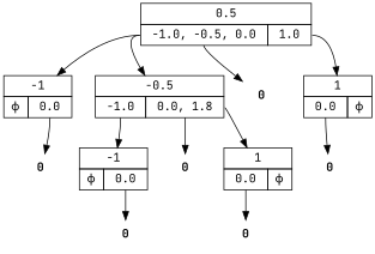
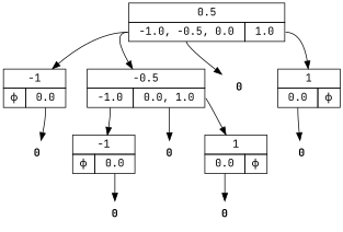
  digraph {
    fontname="JetBrains Mono"
    node [margin=0 shape=none fontname="JetBrains Mono"]
    edge [tailport=L fontname="JetBrains Mono"]
    n1 [label=<<TABLE BORDER="0" CELLBORDER="1" CELLSPACING="0" CELLPADDING="4">          <TR><TD COLSPAN="2">0.5</TD></TR>          <TR><TD PORT="L"> -1.0, -0.5, 0.0 </TD><TD PORT="R"> 1.0 </TD></TR>          </TABLE>>]
    n2 [label=<<TABLE BORDER="0" CELLBORDER="1" CELLSPACING="0" CELLPADDING="4">          <TR><TD COLSPAN="2">-1</TD></TR>          <TR><TD PORT="L"> ϕ </TD><TD PORT="R"> 0.0 </TD></TR>          </TABLE>>]
-   n3 [label=<<TABLE BORDER="0" CELLBORDER="1" CELLSPACING="0" CELLPADDING="4">          <TR><TD COLSPAN="2">-0.5</TD></TR>          <TR><TD PORT="L"> -1.0 </TD><TD PORT="R"> 0.0, 1.8 </TD></TR>          </TABLE>>]
+   n3 [label=<<TABLE BORDER="0" CELLBORDER="1" CELLSPACING="0" CELLPADDING="4">          <TR><TD COLSPAN="2">-0.5</TD></TR>          <TR><TD PORT="L"> -1.0 </TD><TD PORT="R"> 0.0, 1.0 </TD></TR>          </TABLE>>]
    n4 [label=<<B>0</B>>]
    n5 [label=<<TABLE BORDER="0" CELLBORDER="1" CELLSPACING="0" CELLPADDING="4">          <TR><TD COLSPAN="2">1</TD></TR>          <TR><TD PORT="L"> 0.0 </TD><TD PORT="R"> ϕ </TD></TR>          </TABLE>>]
    n6 [label=<<B>0</B>>]
    n7 [label=<<TABLE BORDER="0" CELLBORDER="1" CELLSPACING="0" CELLPADDING="4">          <TR><TD COLSPAN="2">-1</TD></TR>          <TR><TD PORT="L"> ϕ </TD><TD PORT="R"> 0.0 </TD></TR>          </TABLE>>]
    n8 [label=<<B>0</B>>]
    n9 [label=<<TABLE BORDER="0" CELLBORDER="1" CELLSPACING="0" CELLPADDING="4">          <TR><TD COLSPAN="2">1</TD></TR>          <TR><TD PORT="L"> 0.0 </TD><TD PORT="R"> ϕ </TD></TR>          </TABLE>>]
    n10 [label=<<B>0</B>>]
    n11 [label=<<B>0</B>>]
    n12 [label=<<B>0</B>>]
    n1 -> n2
    n1 -> n3
    n1 -> n4
    n1 -> n5 [tailport=R]
    n2 -> n6 [tailport=R]
    n3 -> n7
    n3 -> n8 [tailport=R]
    n3 -> n9 [tailport=R]
    n5 -> n12
    n7 -> n10 [tailport=R]
    n9 -> n11
  }
